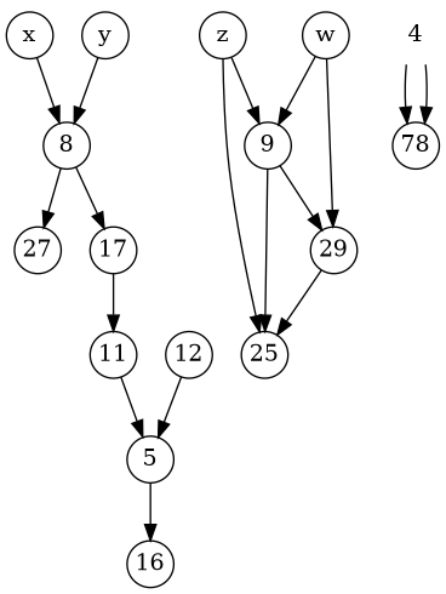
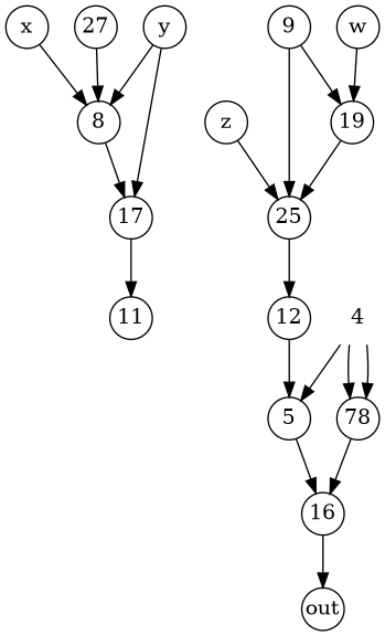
  digraph {
    rankdir=UD
    node [fixedsize=true shape=circle]
    n1 [label=x width=.4]
    8 [width=.4]
    27 [width=.4]
    17 [width=.4]
    n5 [label=y width=.4]
    11 [width=.4]
    n7 [label=z width=.4]
    9 [width=.4]
    25 [width=.4]
-   29 [width=.4]
+   29 [width=.4 label=19]
    12 [width=.4]
    n12 [label=w width=.4]
+   n13 [label=out width=.4]
    5 [width=.4]
    16 [width=.4]
    n16 [label=78 width=.4]
    4 [shape=none width=.4]
    n1 -> 8
-   8 -> 27
+   27 -> 8
    8 -> 17
    17 -> 11
    n5 -> 8
-   11 -> 5
-   n7 -> 9
+   n5 -> 17
+   4 -> 5
    n7 -> 25
    9 -> 25
    9 -> 29
+   25 -> 12
    29 -> 25
    12 -> 5
-   n12 -> 9
    n12 -> 29
    5 -> 16
+   16 -> n13
+   n16 -> 16
    4 -> n16
    4 -> n16
  }
